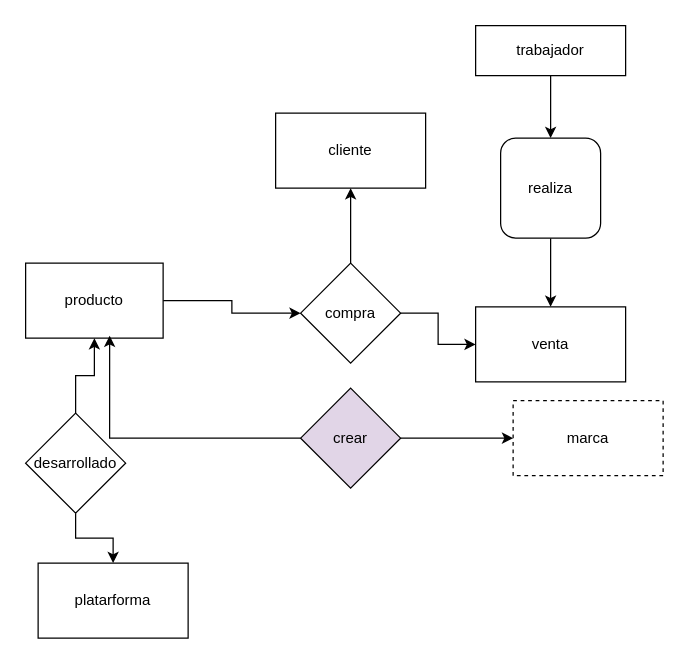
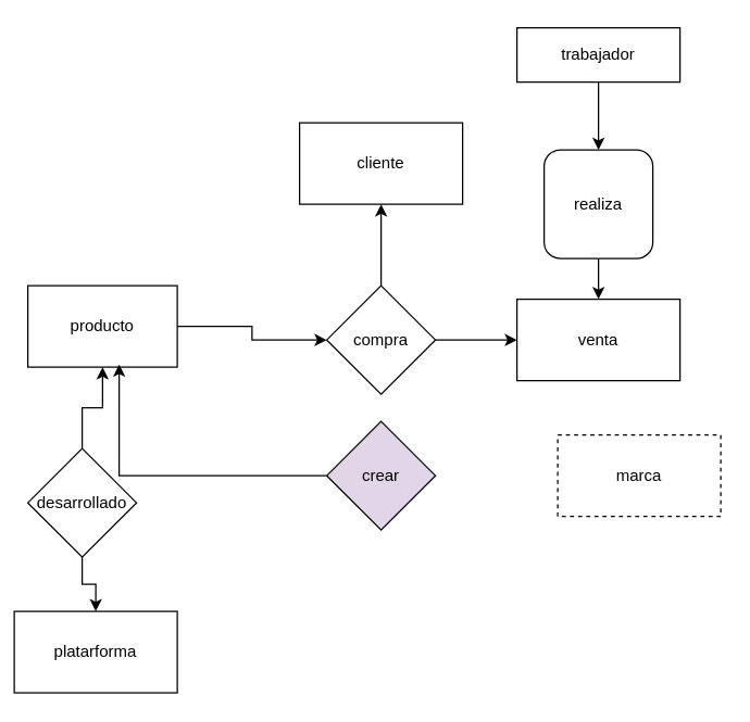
  <mxCell id="0" />
  <mxCell id="1" parent="0" />
  <mxCell id="2" style="edgeStyle=orthogonalEdgeStyle;rounded=0;orthogonalLoop=1;jettySize=auto;html=1;entryX=0.5;entryY=0;entryDx=0;entryDy=0;" edge="1" parent="1" source="3" target="14"><mxGeometry relative="1" as="geometry" /></mxCell>
  <mxCell id="3" value="trabajador" style="rounded=0;whiteSpace=wrap;html=1;" vertex="1" parent="1"><mxGeometry x="380" y="20" width="120" height="40" as="geometry" /></mxCell>
  <mxCell id="4" value="cliente" style="rounded=0;whiteSpace=wrap;html=1;" vertex="1" parent="1"><mxGeometry x="220" y="90" width="120" height="60" as="geometry" /></mxCell>
  <mxCell id="5" style="edgeStyle=orthogonalEdgeStyle;rounded=0;orthogonalLoop=1;jettySize=auto;html=1;entryX=0;entryY=0.5;entryDx=0;entryDy=0;" edge="1" parent="1" source="6" target="12"><mxGeometry relative="1" as="geometry" /></mxCell>
  <mxCell id="6" value="producto" style="rounded=0;whiteSpace=wrap;html=1;" vertex="1" parent="1"><mxGeometry x="20" y="210" width="110" height="60" as="geometry" /></mxCell>
- <mxCell id="7" value="venta" style="rounded=0;whiteSpace=wrap;html=1;" vertex="1" parent="1"><mxGeometry x="380" y="245" width="120" height="60" as="geometry" /></mxCell>
- <mxCell id="8" value="platarforma" style="rounded=0;whiteSpace=wrap;html=1;" vertex="1" parent="1"><mxGeometry x="30" y="450" width="120" height="60" as="geometry" /></mxCell>
+ <mxCell id="7" value="venta" style="rounded=0;whiteSpace=wrap;html=1;" vertex="1" parent="1"><mxGeometry x="380" y="220" width="120" height="60" as="geometry" /></mxCell>
+ <mxCell id="8" value="platarforma" style="rounded=0;whiteSpace=wrap;html=1;" vertex="1" parent="1"><mxGeometry x="10" y="450" width="120" height="60" as="geometry" /></mxCell>
  <mxCell id="9" value="marca" style="rounded=0;whiteSpace=wrap;html=1;dashed=1;" vertex="1" parent="1"><mxGeometry x="410" y="320" width="120" height="60" as="geometry" /></mxCell>
  <mxCell id="10" style="edgeStyle=orthogonalEdgeStyle;rounded=0;orthogonalLoop=1;jettySize=auto;html=1;entryX=0;entryY=0.5;entryDx=0;entryDy=0;" edge="1" parent="1" source="12" target="7"><mxGeometry relative="1" as="geometry" /></mxCell>
  <mxCell id="11" style="edgeStyle=orthogonalEdgeStyle;rounded=0;orthogonalLoop=1;jettySize=auto;html=1;entryX=0.5;entryY=1;entryDx=0;entryDy=0;" edge="1" parent="1" source="12" target="4"><mxGeometry relative="1" as="geometry" /></mxCell>
  <mxCell id="12" value="compra" style="rhombus;whiteSpace=wrap;html=1;" vertex="1" parent="1"><mxGeometry x="240" y="210" width="80" height="80" as="geometry" /></mxCell>
  <mxCell id="13" style="edgeStyle=orthogonalEdgeStyle;rounded=0;orthogonalLoop=1;jettySize=auto;html=1;" edge="1" parent="1" source="14" target="7"><mxGeometry relative="1" as="geometry" /></mxCell>
  <mxCell id="14" value="realiza" style="whiteSpace=wrap;html=1;rounded=1;" vertex="1" parent="1"><mxGeometry x="400" y="110" width="80" height="80" as="geometry" /></mxCell>
  <mxCell id="15" style="edgeStyle=orthogonalEdgeStyle;rounded=0;orthogonalLoop=1;jettySize=auto;html=1;entryX=0.5;entryY=1;entryDx=0;entryDy=0;" edge="1" parent="1" source="17" target="6"><mxGeometry relative="1" as="geometry" /></mxCell>
  <mxCell id="16" style="edgeStyle=orthogonalEdgeStyle;rounded=0;orthogonalLoop=1;jettySize=auto;html=1;" edge="1" parent="1" source="17" target="8"><mxGeometry relative="1" as="geometry" /></mxCell>
  <mxCell id="17" value="desarrollado" style="rhombus;whiteSpace=wrap;html=1;" vertex="1" parent="1"><mxGeometry x="20" y="330" width="80" height="80" as="geometry" /></mxCell>
- <mxCell id="18" value="" style="edgeStyle=orthogonalEdgeStyle;rounded=0;orthogonalLoop=1;jettySize=auto;html=1;" edge="1" parent="1" source="19" target="9"><mxGeometry relative="1" as="geometry" /></mxCell>
  <mxCell id="19" value="crear" style="rhombus;whiteSpace=wrap;html=1;fillColor=#e1d5e7;" vertex="1" parent="1"><mxGeometry x="240" y="310" width="80" height="80" as="geometry" /></mxCell>
  <mxCell id="20" style="edgeStyle=orthogonalEdgeStyle;rounded=0;orthogonalLoop=1;jettySize=auto;html=1;entryX=0.611;entryY=0.967;entryDx=0;entryDy=0;entryPerimeter=0;" edge="1" parent="1" source="19" target="6"><mxGeometry relative="1" as="geometry" /></mxCell>
